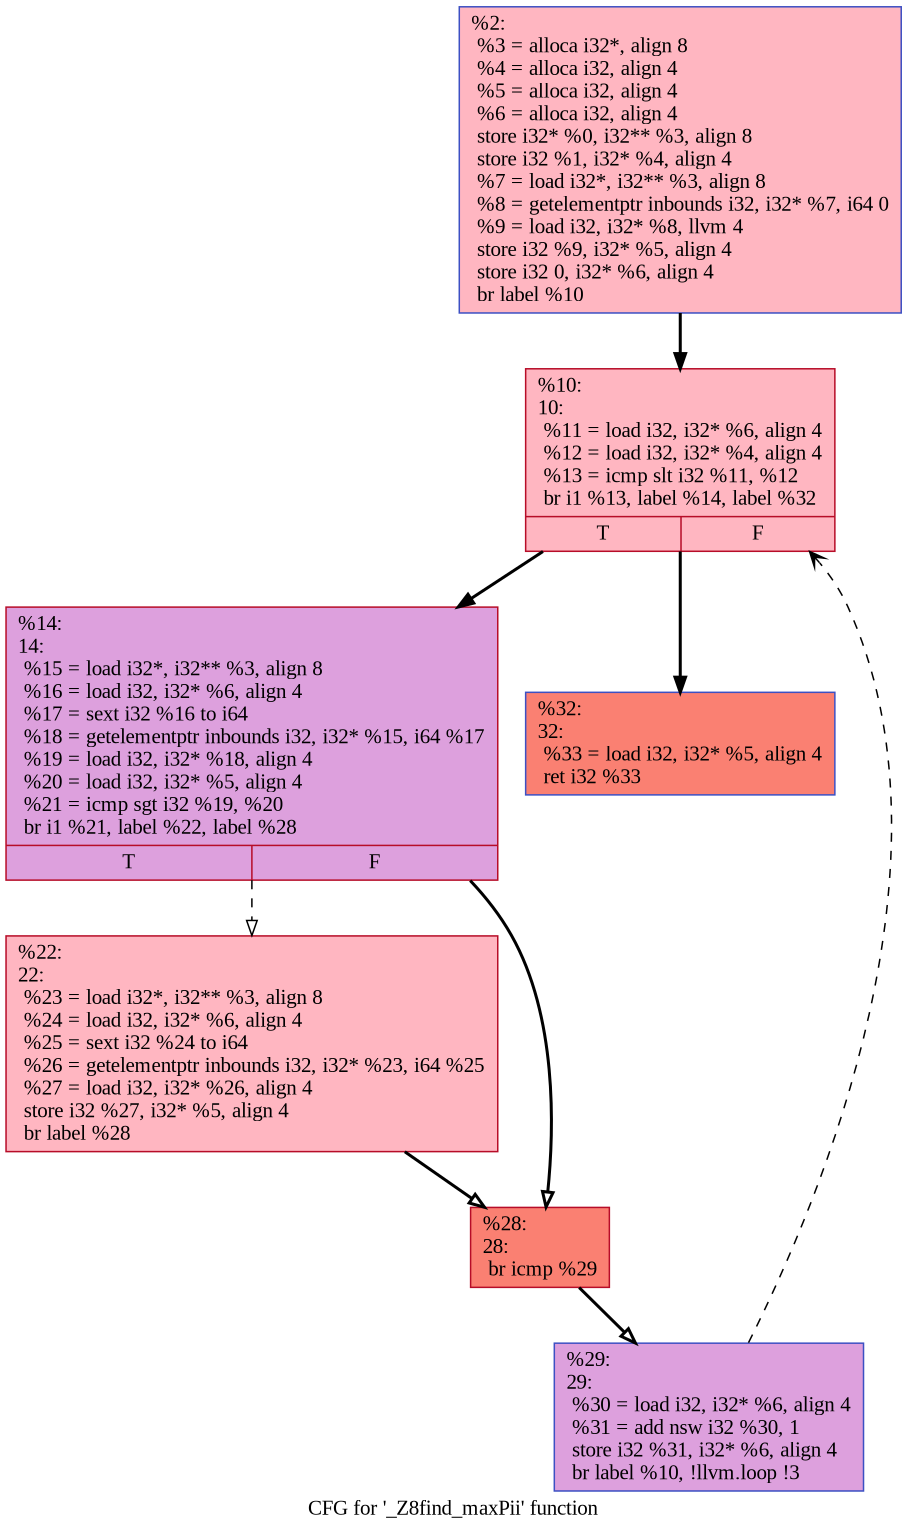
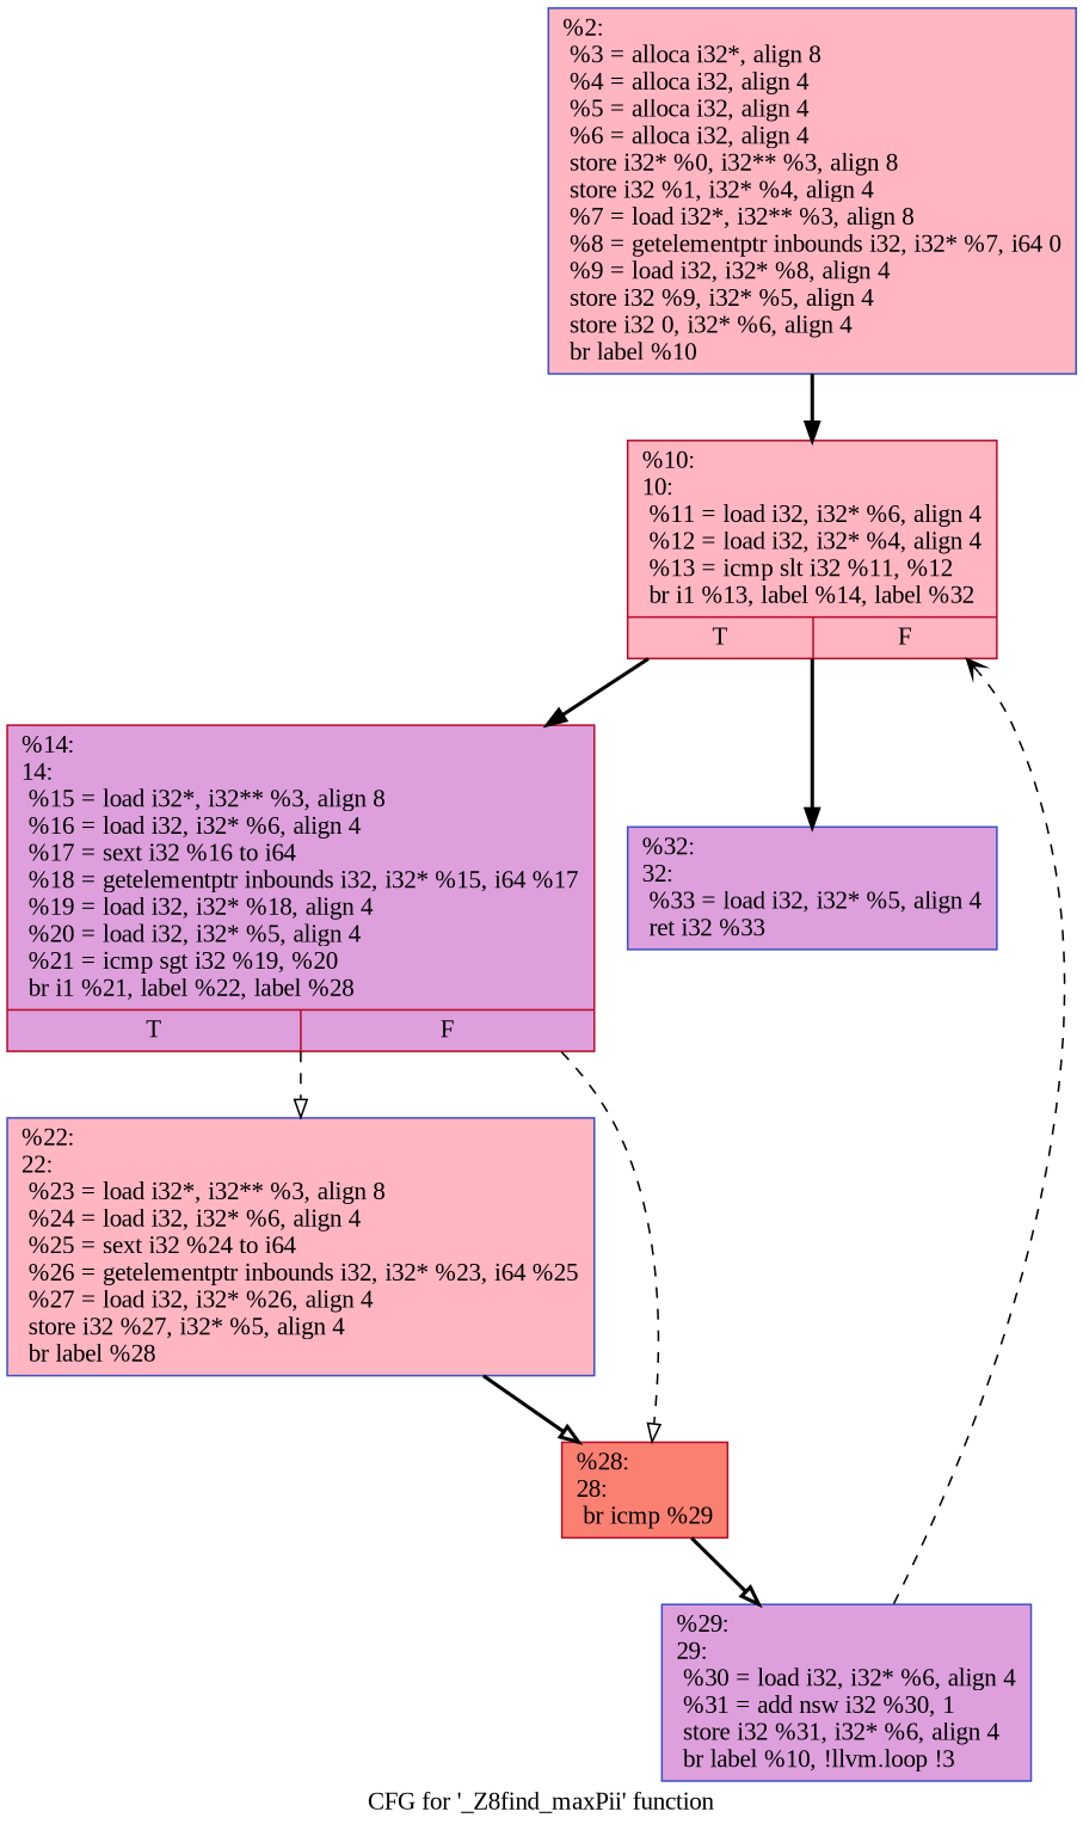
  digraph {
    fontname="Liberation Serif"
    label="CFG for '_Z8find_maxPii' function"
    node [color="#3d50c3ff" fillcolor=lightpink fontname="Liberation Serif" shape=record style=filled]
    edge [arrowhead=onormal fontname="Liberation Serif" style=bold]
-   n1 [label="{%2:\l  %3 = alloca i32*, align 8\l  %4 = alloca i32, align 4\l  %5 = alloca i32, align 4\l  %6 = alloca i32, align 4\l  store i32* %0, i32** %3, align 8\l  store i32 %1, i32* %4, align 4\l  %7 = load i32*, i32** %3, align 8\l  %8 = getelementptr inbounds i32, i32* %7, i64 0\l  %9 = load i32, i32* %8, llvm 4\l  store i32 %9, i32* %5, align 4\l  store i32 0, i32* %6, align 4\l  br label %10\l}"]
+   n1 [label="{%2:\l  %3 = alloca i32*, align 8\l  %4 = alloca i32, align 4\l  %5 = alloca i32, align 4\l  %6 = alloca i32, align 4\l  store i32* %0, i32** %3, align 8\l  store i32 %1, i32* %4, align 4\l  %7 = load i32*, i32** %3, align 8\l  %8 = getelementptr inbounds i32, i32* %7, i64 0\l  %9 = load i32, i32* %8, align 4\l  store i32 %9, i32* %5, align 4\l  store i32 0, i32* %6, align 4\l  br label %10\l}"]
    n2 [color="#b70d28ff" label="{%10:\l10:                                               \l  %11 = load i32, i32* %6, align 4\l  %12 = load i32, i32* %4, align 4\l  %13 = icmp slt i32 %11, %12\l  br i1 %13, label %14, label %32\l|{<s0>T|<s1>F}}"]
    n3 [color="#b70d28ff" fillcolor=plum label="{%14:\l14:                                               \l  %15 = load i32*, i32** %3, align 8\l  %16 = load i32, i32* %6, align 4\l  %17 = sext i32 %16 to i64\l  %18 = getelementptr inbounds i32, i32* %15, i64 %17\l  %19 = load i32, i32* %18, align 4\l  %20 = load i32, i32* %5, align 4\l  %21 = icmp sgt i32 %19, %20\l  br i1 %21, label %22, label %28\l|{<s0>T|<s1>F}}"]
-   n4 [fillcolor=salmon label="{%32:\l32:                                               \l  %33 = load i32, i32* %5, align 4\l  ret i32 %33\l}"]
-   n5 [color="#b70d28ff" label="{%22:\l22:                                               \l  %23 = load i32*, i32** %3, align 8\l  %24 = load i32, i32* %6, align 4\l  %25 = sext i32 %24 to i64\l  %26 = getelementptr inbounds i32, i32* %23, i64 %25\l  %27 = load i32, i32* %26, align 4\l  store i32 %27, i32* %5, align 4\l  br label %28\l}"]
+   n4 [fillcolor=plum label="{%32:\l32:                                               \l  %33 = load i32, i32* %5, align 4\l  ret i32 %33\l}"]
+   n5 [label="{%22:\l22:                                               \l  %23 = load i32*, i32** %3, align 8\l  %24 = load i32, i32* %6, align 4\l  %25 = sext i32 %24 to i64\l  %26 = getelementptr inbounds i32, i32* %23, i64 %25\l  %27 = load i32, i32* %26, align 4\l  store i32 %27, i32* %5, align 4\l  br label %28\l}"]
    n6 [color="#b70d28ff" fillcolor=salmon label="{%28:\l28:                                               \l  br icmp %29\l}"]
    n7 [fillcolor=plum label="{%29:\l29:                                               \l  %30 = load i32, i32* %6, align 4\l  %31 = add nsw i32 %30, 1\l  store i32 %31, i32* %6, align 4\l  br label %10, !llvm.loop !3\l}"]
    n1 -> n2 [arrowhead=normal]
    n2 -> n3 [arrowhead=normal]
    n2 -> n4 [arrowhead=normal]
    n3 -> n5 [style=dashed]
-   n3 -> n6
+   n3 -> n6 [style=dashed]
    n5 -> n6
    n6 -> n7
    n7 -> n2 [arrowhead=vee style=dashed]
  }
